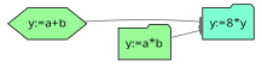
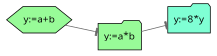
  digraph {
    fontname="Open Sans"
    rankdir=LR
    node [fillcolor=palegreen fontname="Open Sans" shape=folder style=filled]
    edge [arrowhead=tee color=gray40 fontname="Open Sans"]
    n1 [label="y:=a+b" shape=hexagon]
    n2 [fillcolor=aquamarine label="y:=8*y"]
    n3 [label="y:=a*b"]
-   n1 -> n2
+   n1 -> n3
    n3 -> n2
  }
